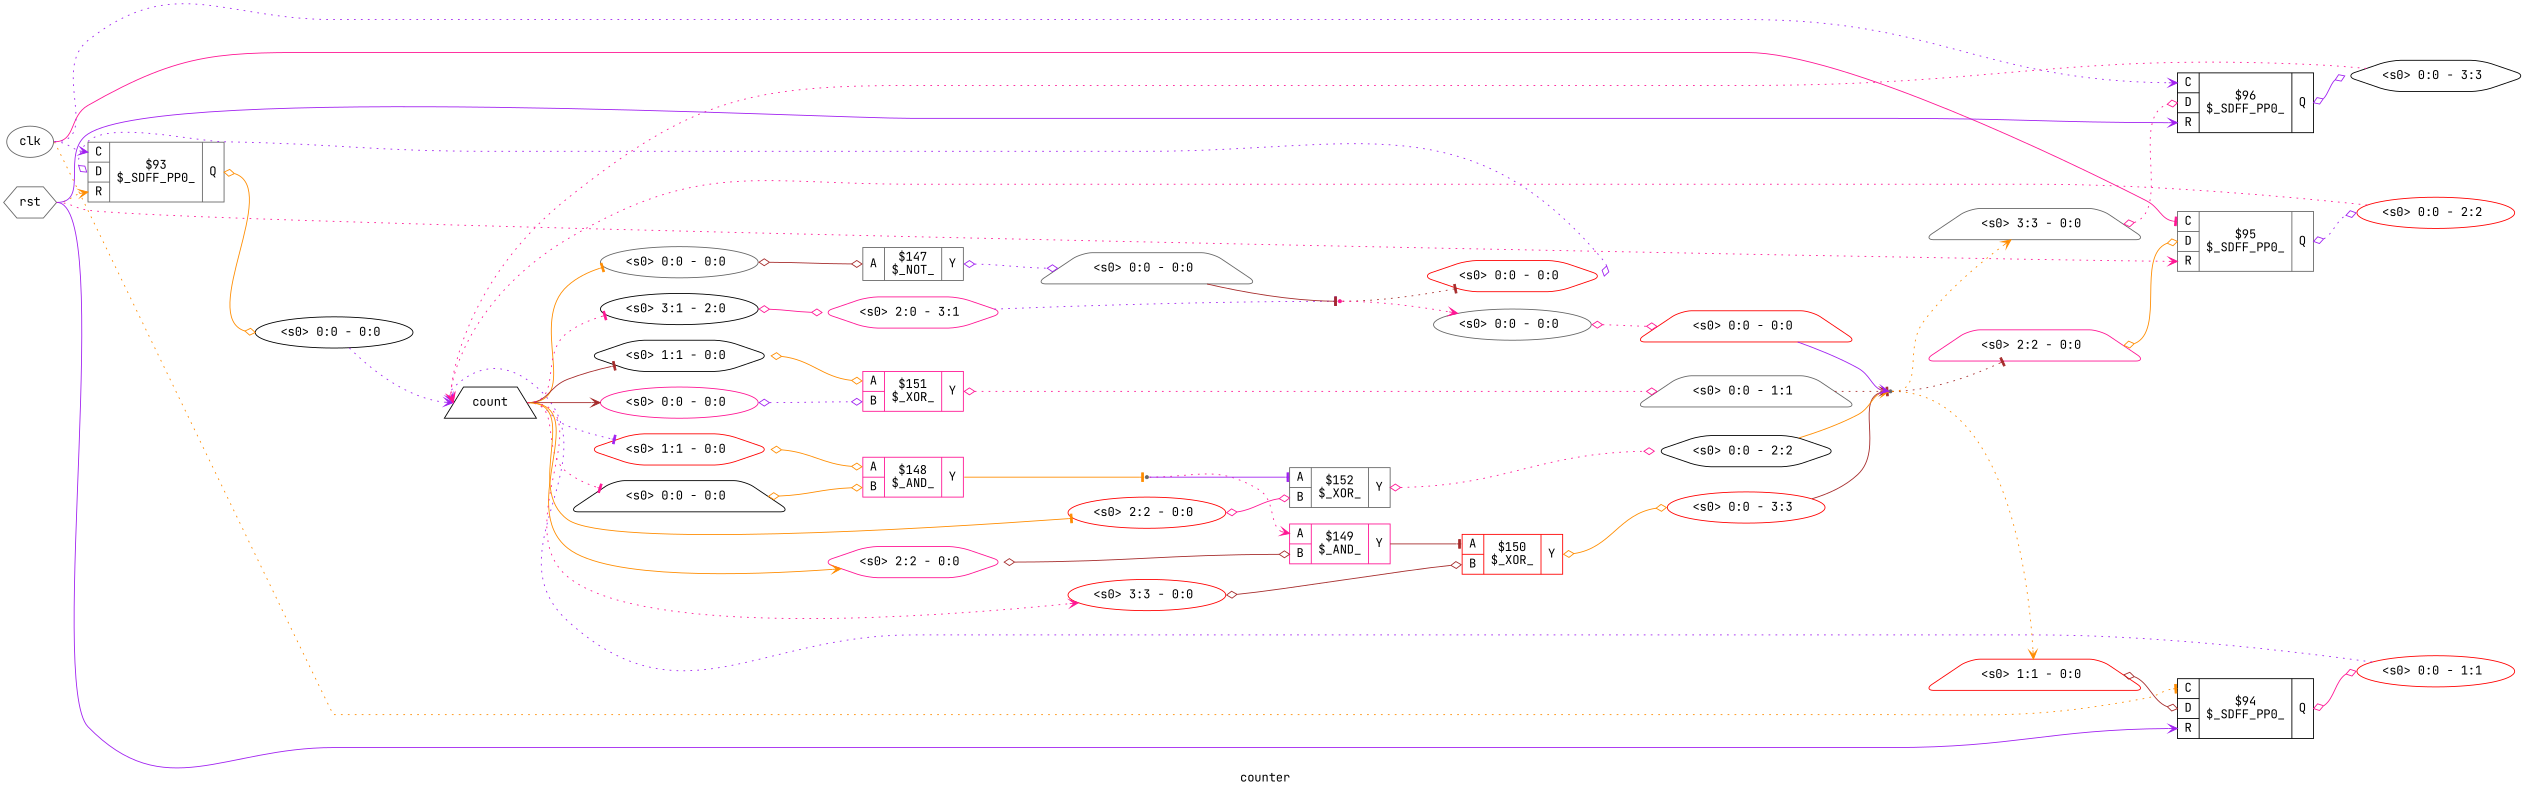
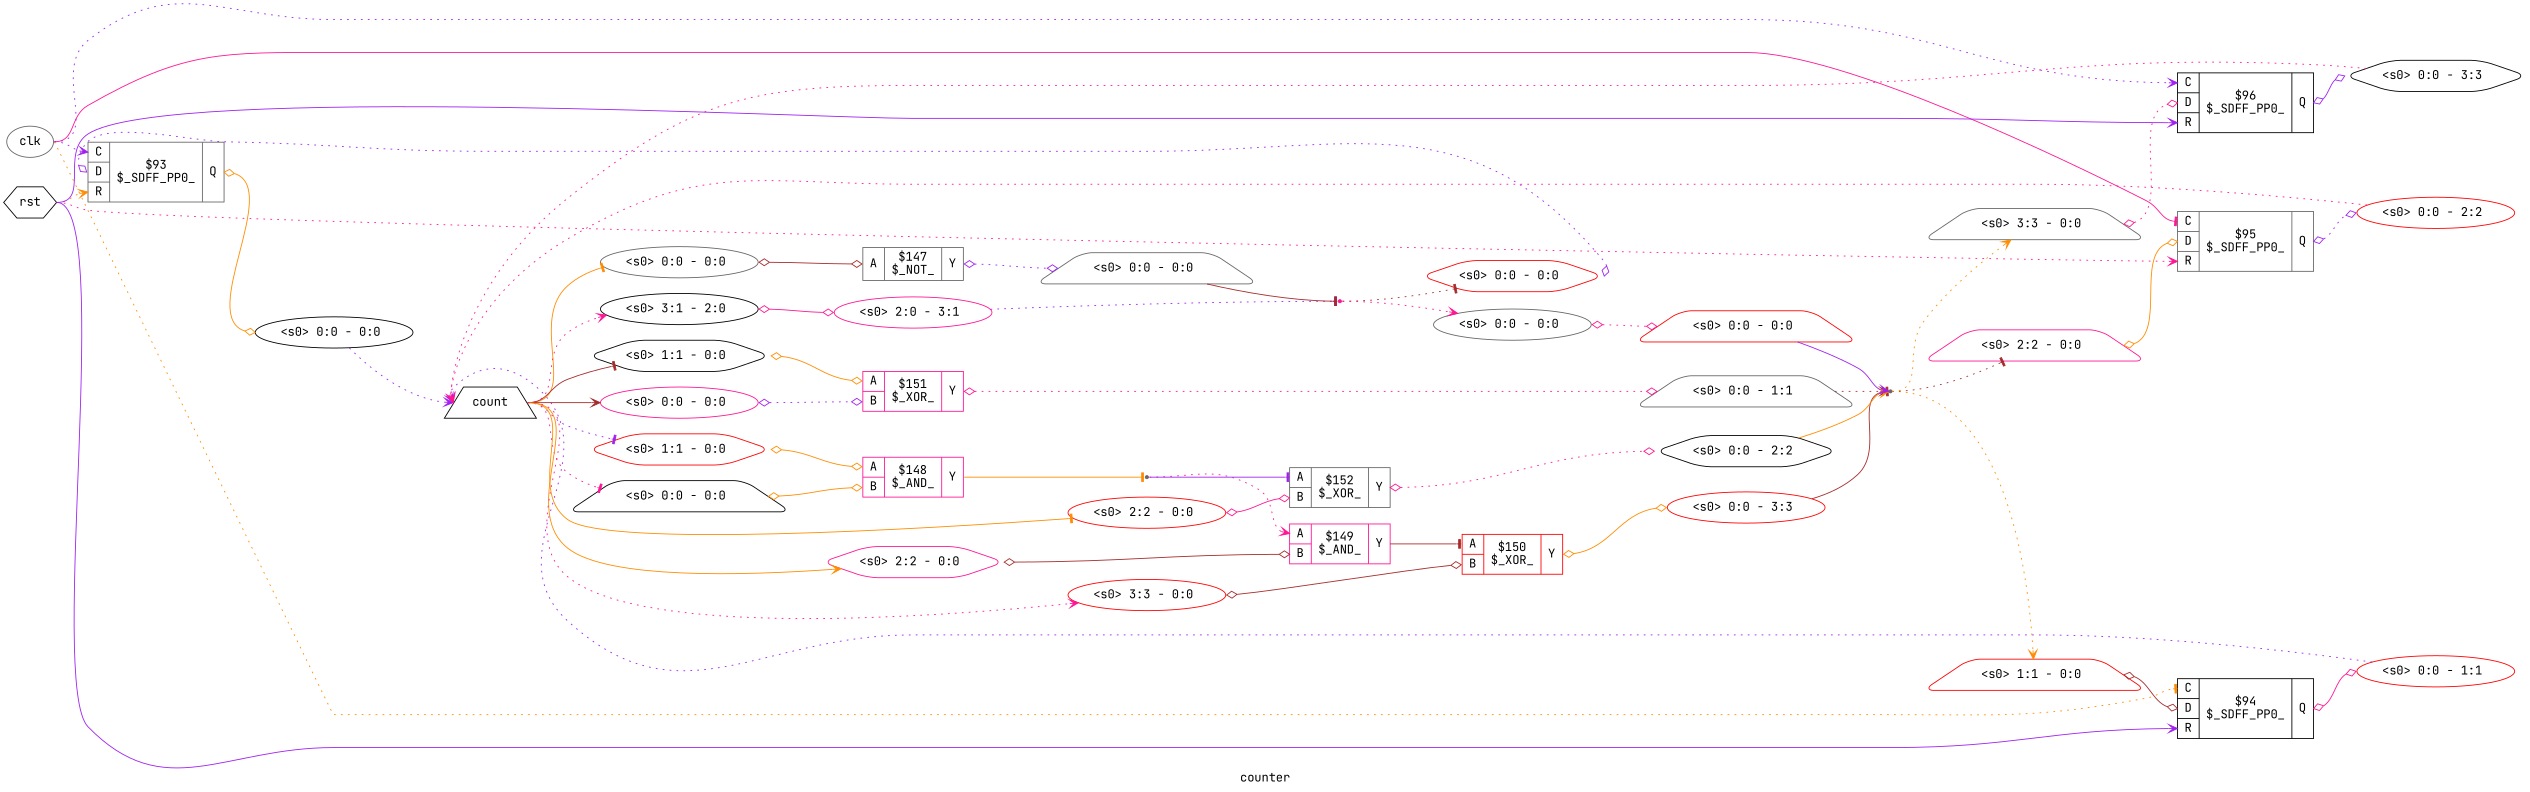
  digraph {
    fontname="JetBrains Mono"
    label=counter
    rankdir=LR
    remincross=true
    node [color=gray40 fontcolor=black fontname="JetBrains Mono" shape=ellipse style=rounded]
    edge [arrowhead=odiamond color=deeppink fontcolor=black fontname="JetBrains Mono" headport=w style=dotted tailport=e]
    n5 [label=clk style=""]
    c21 [label="{{<p17> C|<p18> D|<p19> R}|$93\n$_SDFF_PP0_|{<p20> Q}}" shape=record fontcolor="" style=""]
    c22 [color=black label="{{<p17> C|<p18> D|<p19> R}|$94\n$_SDFF_PP0_|{<p20> Q}}" shape=record fontcolor="" style=""]
    c23 [label="{{<p17> C|<p18> D|<p19> R}|$95\n$_SDFF_PP0_|{<p20> Q}}" shape=record fontcolor="" style=""]
    c24 [color=black label="{{<p17> C|<p18> D|<p19> R}|$96\n$_SDFF_PP0_|{<p20> Q}}" shape=record fontcolor="" style=""]
    x13 [color=black label="<s0> 0:0 - 0:0 "]
    x15 [color=red label="<s0> 0:0 - 1:1 "]
    x17 [color=red label="<s0> 0:0 - 2:2 "]
    x19 [color=black label="<s0> 0:0 - 3:3 " shape=hexagon]
    n6 [color=black label=count shape=trapezium style=""]
    x0 [label="<s0> 0:0 - 0:0 "]
    x2 [color=red label="<s0> 1:1 - 0:0 " shape=hexagon]
    x3 [color=black label="<s0> 0:0 - 0:0 " shape=trapezium]
    x4 [color=deeppink label="<s0> 2:2 - 0:0 " shape=hexagon]
    x5 [color=red label="<s0> 3:3 - 0:0 "]
    x7 [color=black label="<s0> 1:1 - 0:0 " shape=hexagon]
    x8 [color=deeppink label="<s0> 0:0 - 0:0 "]
    x10 [color=red label="<s0> 2:2 - 0:0 "]
    x20 [color=black label="<s0> 3:1 - 2:0 "]
    c10 [label="{{<p8> A}|$147\n$_NOT_|{<p9> Y}}" shape=record fontcolor="" style=""]
    c12 [color=deeppink label="{{<p8> A|<p11> B}|$148\n$_AND_|{<p9> Y}}" shape=record fontcolor="" style=""]
    c13 [color=deeppink label="{{<p8> A|<p11> B}|$149\n$_AND_|{<p9> Y}}" shape=record fontcolor="" style=""]
    c14 [color=red label="{{<p8> A|<p11> B}|$150\n$_XOR_|{<p9> Y}}" shape=record fontcolor="" style=""]
    c15 [color=deeppink label="{{<p8> A|<p11> B}|$151\n$_XOR_|{<p9> Y}}" shape=record fontcolor="" style=""]
    c16 [label="{{<p8> A|<p11> B}|$152\n$_XOR_|{<p9> Y}}" shape=record fontcolor="" style=""]
-   x21 [color=deeppink label="<s0> 2:0 - 3:1 " shape=hexagon]
-   n7 [label=rst shape=hexagon style=""]
+   x21 [color=deeppink label="<s0> 2:0 - 3:1 "]
+   n7 [color=black label=rst shape=hexagon style=""]
    x1 [label="<s0> 0:0 - 0:0 " shape=trapezium]
    n3 [color=deeppink shape=point fontcolor="" style=""]
    x12 [color=red label="<s0> 0:0 - 0:0 " shape=hexagon]
    x22 [label="<s0> 0:0 - 0:0 "]
    n1 [shape=point fontcolor="" style=""]
    x6 [color=red label="<s0> 0:0 - 3:3 "]
    n4 [shape=point fontcolor="" style=""]
    x14 [color=red label="<s0> 1:1 - 0:0 " shape=trapezium]
    x16 [color=deeppink label="<s0> 2:2 - 0:0 " shape=trapezium]
    x18 [label="<s0> 3:3 - 0:0 " shape=trapezium]
    x9 [label="<s0> 0:0 - 1:1 " shape=trapezium]
    x11 [color=black label="<s0> 0:0 - 2:2 " shape=hexagon]
    x23 [color=red label="<s0> 0:0 - 0:0 " shape=trapezium]
    n5 -> c21 [arrowhead=vee color=purple headport="p17:w"]
    n5 -> c22 [arrowhead=tee color=darkorange headport="p17:w"]
    n5 -> c23 [arrowhead=tee headport="p17:w" style=solid]
    n5 -> c24 [arrowhead=vee color=purple headport="p17:w"]
    c21 -> x13 [arrowtail=odiamond color=darkorange dir=both style=solid tailport="p20:e"]
    c22 -> x15 [arrowtail=odiamond dir=both style=solid tailport="p20:e"]
    c23 -> x17 [arrowtail=odiamond color=purple dir=both tailport="p20:e"]
    c24 -> x19 [arrowtail=odiamond color=purple dir=both style=solid tailport="p20:e"]
    x13 -> n6 [arrowhead=vee color=purple tailport="s0:e"]
    x15 -> n6 [arrowhead=vee color=purple tailport="s0:e"]
    x17 -> n6 [arrowhead=vee tailport="s0:e"]
    x19 -> n6 [arrowhead=vee tailport="s0:e"]
    n6 -> x0 [arrowhead=tee color=darkorange headport="s0:w" style=solid]
    n6 -> x2 [arrowhead=tee color=purple headport="s0:w"]
    n6 -> x3 [arrowhead=tee headport="s0:w"]
    n6 -> x4 [arrowhead=vee color=darkorange headport="s0:w" style=solid]
    n6 -> x5 [arrowhead=vee headport="s0:w"]
    n6 -> x7 [arrowhead=tee color=brown headport="s0:w" style=solid]
    n6 -> x8 [arrowhead=vee color=brown headport="s0:w" style=solid]
    n6 -> x10 [arrowhead=tee color=darkorange headport="s0:w" style=solid]
-   n6 -> x20 [arrowhead=tee headport="s0:w"]
+   n6 -> x20 [arrowhead=vee headport="s0:w"]
    x0 -> c10 [arrowtail=odiamond color=brown dir=both headport="p8:w" style=solid]
    x2 -> c12 [arrowtail=odiamond color=darkorange dir=both headport="p8:w" style=solid]
    x3 -> c12 [arrowtail=odiamond color=darkorange dir=both headport="p11:w" style=solid]
    x4 -> c13 [arrowtail=odiamond color=brown dir=both headport="p11:w" style=solid]
    x5 -> c14 [arrowtail=odiamond color=brown dir=both headport="p11:w" style=solid]
    x7 -> c15 [arrowtail=odiamond color=darkorange dir=both headport="p8:w" style=solid]
    x8 -> c15 [arrowtail=odiamond color=purple dir=both headport="p11:w"]
    x10 -> c16 [arrowtail=odiamond dir=both headport="p11:w" style=solid]
    x20 -> x21 [arrowtail=odiamond dir=both style=solid]
    c10 -> x1 [arrowtail=odiamond color=purple dir=both tailport="p9:e"]
    c12 -> n1 [arrowhead=tee color=darkorange style=solid tailport="p9:e"]
    c13 -> c14 [arrowhead=tee color=brown headport="p8:w" style=solid tailport="p9:e"]
    c14 -> x6 [arrowtail=odiamond color=darkorange dir=both style=solid tailport="p9:e"]
    c15 -> x9 [arrowtail=odiamond dir=both tailport="p9:e"]
    c16 -> x11 [arrowtail=odiamond dir=both tailport="p9:e"]
    x21 -> n3 [arrowhead=tee color=purple tailport="s0:e"]
    n7 -> c21 [arrowhead=vee color=darkorange headport="p19:w"]
    n7 -> c22 [arrowhead=vee color=purple headport="p19:w" style=solid]
    n7 -> c23 [arrowhead=vee headport="p19:w"]
    n7 -> c24 [arrowhead=vee color=purple headport="p19:w" style=solid]
    x1 -> n3 [arrowhead=tee color=brown style=solid tailport="s0:e"]
    n3 -> x12 [arrowhead=tee color=brown headport="s0:w"]
    n3 -> x22 [arrowhead=vee headport="s0:w"]
    x12 -> c21 [arrowtail=odiamond color=purple dir=both headport="p18:w"]
    x22 -> x23 [arrowtail=odiamond dir=both]
    n1 -> c13 [arrowhead=vee headport="p8:w"]
    n1 -> c16 [arrowhead=tee color=purple headport="p8:w" style=solid]
    x6 -> n4 [arrowhead=tee color=brown style=solid tailport="s0:e"]
    n4 -> x14 [arrowhead=vee color=darkorange headport="s0:w"]
    n4 -> x16 [arrowhead=tee color=brown headport="s0:w"]
    n4 -> x18 [arrowhead=vee color=darkorange headport="s0:w"]
    x14 -> c22 [arrowtail=odiamond color=brown dir=both headport="p18:w" style=solid]
    x16 -> c23 [arrowtail=odiamond color=darkorange dir=both headport="p18:w" style=solid]
    x18 -> c24 [arrowtail=odiamond dir=both headport="p18:w"]
    x9 -> n4 [arrowhead=vee color=brown tailport="s0:e"]
    x11 -> n4 [arrowhead=vee color=darkorange style=solid tailport="s0:e"]
    x23 -> n4 [arrowhead=vee color=purple style=solid tailport="s0:e"]
  }
